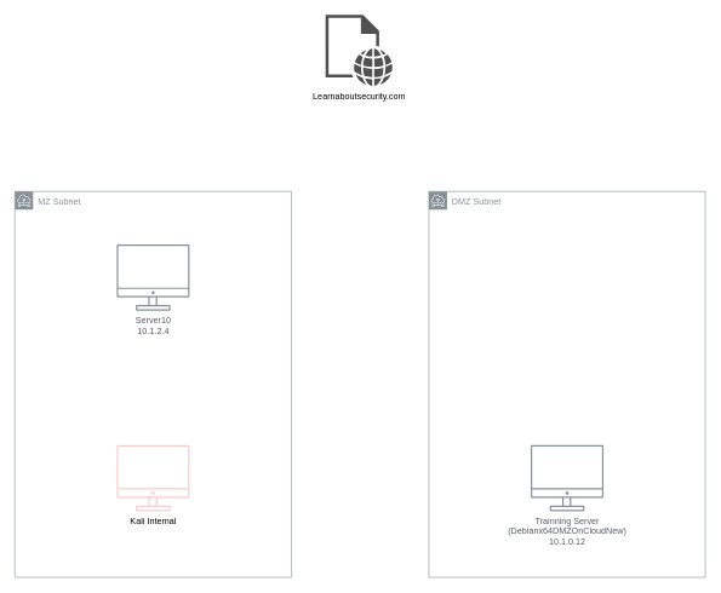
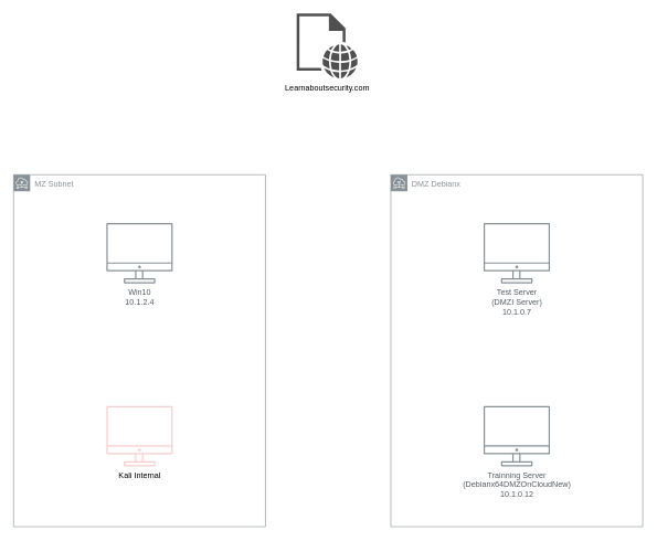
  <mxCell id="0" />
  <mxCell id="1" parent="0" />
  <mxCell id="2" value="MZ Subnet" style="sketch=0;outlineConnect=0;gradientColor=none;html=1;whiteSpace=wrap;fontSize=12;fontStyle=0;shape=mxgraph.aws4.group;grIcon=mxgraph.aws4.group_subnet;strokeColor=#879196;fillColor=none;verticalAlign=top;align=left;spacingLeft=30;fontColor=#879196;dashed=0;" vertex="1" parent="1"><mxGeometry x="20" y="263" width="380" height="531" as="geometry" /></mxCell>
- <mxCell id="3" value="Server10&lt;br&gt;10.1.2.4" style="sketch=0;outlineConnect=0;gradientColor=none;fontColor=#545B64;strokeColor=none;fillColor=#879196;dashed=0;verticalLabelPosition=bottom;verticalAlign=top;align=center;html=1;fontSize=12;fontStyle=0;aspect=fixed;shape=mxgraph.aws4.illustration_desktop;pointerEvents=1" vertex="1" parent="1"><mxGeometry x="160" y="336" width="100" height="91" as="geometry" /></mxCell>
+ <mxCell id="3" value="Win10&lt;br&gt;10.1.2.4" style="sketch=0;outlineConnect=0;gradientColor=none;fontColor=#545B64;strokeColor=none;fillColor=#879196;dashed=0;verticalLabelPosition=bottom;verticalAlign=top;align=center;html=1;fontSize=12;fontStyle=0;aspect=fixed;shape=mxgraph.aws4.illustration_desktop;pointerEvents=1" vertex="1" parent="1"><mxGeometry x="160" y="336" width="100" height="91" as="geometry" /></mxCell>
  <mxCell id="4" value="Kali Internal" style="sketch=0;outlineConnect=0;strokeColor=#b85450;fillColor=#f8cecc;dashed=0;verticalLabelPosition=bottom;verticalAlign=top;align=center;html=1;fontSize=12;fontStyle=0;aspect=fixed;shape=mxgraph.aws4.illustration_desktop;pointerEvents=1" vertex="1" parent="1"><mxGeometry x="160" y="612" width="100" height="91" as="geometry" /></mxCell>
- <mxCell id="5" value="DMZ Subnet" style="sketch=0;outlineConnect=0;gradientColor=none;html=1;whiteSpace=wrap;fontSize=12;fontStyle=0;shape=mxgraph.aws4.group;grIcon=mxgraph.aws4.group_subnet;strokeColor=#879196;fillColor=none;verticalAlign=top;align=left;spacingLeft=30;fontColor=#879196;dashed=0;" vertex="1" parent="1"><mxGeometry x="589" y="263" width="380" height="531" as="geometry" /></mxCell>
+ <mxCell id="5" value="DMZ Debianx" style="sketch=0;outlineConnect=0;gradientColor=none;html=1;whiteSpace=wrap;fontSize=12;fontStyle=0;shape=mxgraph.aws4.group;grIcon=mxgraph.aws4.group_subnet;strokeColor=#879196;fillColor=none;verticalAlign=top;align=left;spacingLeft=30;fontColor=#879196;dashed=0;" vertex="1" parent="1"><mxGeometry x="589" y="263" width="380" height="531" as="geometry" /></mxCell>
+ <mxCell id="6" value="Test Server&lt;br&gt;(DMZI Server)&lt;br&gt;10.1.0.7" style="sketch=0;outlineConnect=0;gradientColor=none;fontColor=#545B64;strokeColor=none;fillColor=#879196;dashed=0;verticalLabelPosition=bottom;verticalAlign=top;align=center;html=1;fontSize=12;fontStyle=0;aspect=fixed;shape=mxgraph.aws4.illustration_desktop;pointerEvents=1" vertex="1" parent="1"><mxGeometry x="729" y="336" width="100" height="91" as="geometry" /></mxCell>
  <mxCell id="7" value="Trainning Server&lt;br&gt;(Debianx64DMZOnCloudNew)&lt;br&gt;10.1.0.12" style="sketch=0;outlineConnect=0;gradientColor=none;fontColor=#545B64;strokeColor=none;fillColor=#879196;dashed=0;verticalLabelPosition=bottom;verticalAlign=top;align=center;html=1;fontSize=12;fontStyle=0;aspect=fixed;shape=mxgraph.aws4.illustration_desktop;pointerEvents=1" vertex="1" parent="1"><mxGeometry x="729" y="612" width="100" height="91" as="geometry" /></mxCell>
  <mxCell id="8" value="Learnaboutsecurity.com" style="sketch=0;pointerEvents=1;shadow=0;dashed=0;html=1;strokeColor=none;fillColor=#505050;labelPosition=center;verticalLabelPosition=bottom;verticalAlign=top;outlineConnect=0;align=center;shape=mxgraph.office.concepts.web_page;" vertex="1" parent="1"><mxGeometry x="447" y="20" width="92" height="98" as="geometry" /></mxCell>
